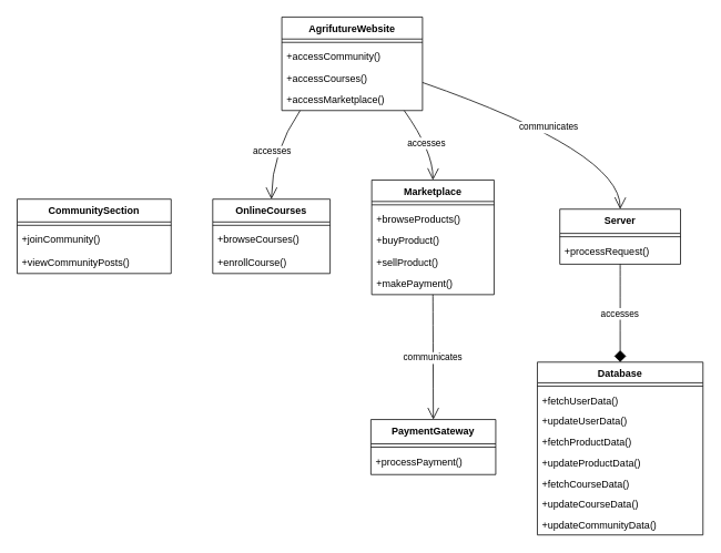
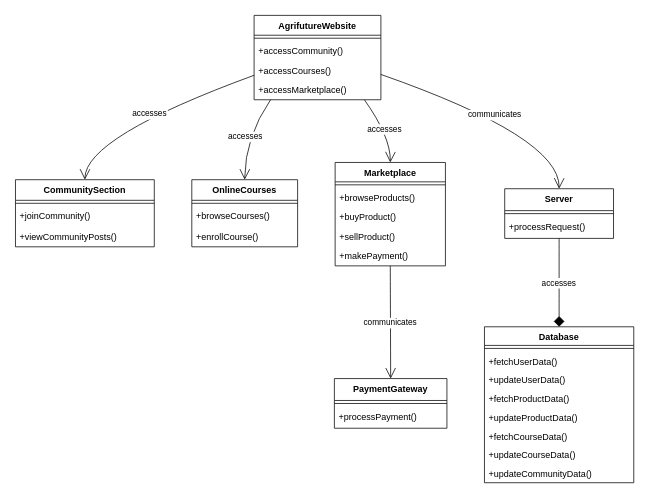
  <mxCell id="0" />
  <mxCell id="1" parent="0" />
  <mxCell id="2" value="AgrifutureWebsite" style="swimlane;fontStyle=1;align=center;verticalAlign=top;childLayout=stackLayout;horizontal=1;startSize=26.444;horizontalStack=0;resizeParent=1;resizeParentMax=0;resizeLast=0;collapsible=0;marginBottom=0;" vertex="1" parent="1"><mxGeometry x="338" y="20" width="169" height="112.444" as="geometry" /></mxCell>
  <mxCell id="3" style="line;strokeWidth=1;fillColor=none;align=left;verticalAlign=middle;spacingTop=-1;spacingLeft=3;spacingRight=3;rotatable=0;labelPosition=right;points=[];portConstraint=eastwest;strokeColor=inherit;" vertex="1" parent="2"><mxGeometry y="26.444" width="169" height="8" as="geometry" /></mxCell>
  <mxCell id="4" value="+accessCommunity()" style="text;strokeColor=none;fillColor=none;align=left;verticalAlign=top;spacingLeft=4;spacingRight=4;overflow=hidden;rotatable=0;points=[[0,0.5],[1,0.5]];portConstraint=eastwest;" vertex="1" parent="2"><mxGeometry y="34.444" width="169" height="26" as="geometry" /></mxCell>
  <mxCell id="5" value="+accessCourses()" style="text;strokeColor=none;fillColor=none;align=left;verticalAlign=top;spacingLeft=4;spacingRight=4;overflow=hidden;rotatable=0;points=[[0,0.5],[1,0.5]];portConstraint=eastwest;" vertex="1" parent="2"><mxGeometry y="60.444" width="169" height="26" as="geometry" /></mxCell>
  <mxCell id="6" value="+accessMarketplace()" style="text;strokeColor=none;fillColor=none;align=left;verticalAlign=top;spacingLeft=4;spacingRight=4;overflow=hidden;rotatable=0;points=[[0,0.5],[1,0.5]];portConstraint=eastwest;" vertex="1" parent="2"><mxGeometry y="86.444" width="169" height="26" as="geometry" /></mxCell>
  <mxCell id="7" value="CommunitySection" style="swimlane;fontStyle=1;align=center;verticalAlign=top;childLayout=stackLayout;horizontal=1;startSize=27.429;horizontalStack=0;resizeParent=1;resizeParentMax=0;resizeLast=0;collapsible=0;marginBottom=0;" vertex="1" parent="1"><mxGeometry x="20" y="239" width="185" height="89.429" as="geometry" /></mxCell>
  <mxCell id="8" style="line;strokeWidth=1;fillColor=none;align=left;verticalAlign=middle;spacingTop=-1;spacingLeft=3;spacingRight=3;rotatable=0;labelPosition=right;points=[];portConstraint=eastwest;strokeColor=inherit;" vertex="1" parent="7"><mxGeometry y="27.429" width="185" height="8" as="geometry" /></mxCell>
  <mxCell id="9" value="+joinCommunity()" style="text;strokeColor=none;fillColor=none;align=left;verticalAlign=top;spacingLeft=4;spacingRight=4;overflow=hidden;rotatable=0;points=[[0,0.5],[1,0.5]];portConstraint=eastwest;" vertex="1" parent="7"><mxGeometry y="35.429" width="185" height="27" as="geometry" /></mxCell>
  <mxCell id="10" value="+viewCommunityPosts()" style="text;strokeColor=none;fillColor=none;align=left;verticalAlign=top;spacingLeft=4;spacingRight=4;overflow=hidden;rotatable=0;points=[[0,0.5],[1,0.5]];portConstraint=eastwest;" vertex="1" parent="7"><mxGeometry y="62.429" width="185" height="27" as="geometry" /></mxCell>
  <mxCell id="11" value="OnlineCourses" style="swimlane;fontStyle=1;align=center;verticalAlign=top;childLayout=stackLayout;horizontal=1;startSize=27.429;horizontalStack=0;resizeParent=1;resizeParentMax=0;resizeLast=0;collapsible=0;marginBottom=0;" vertex="1" parent="1"><mxGeometry x="255" y="239" width="141" height="89.429" as="geometry" /></mxCell>
  <mxCell id="12" style="line;strokeWidth=1;fillColor=none;align=left;verticalAlign=middle;spacingTop=-1;spacingLeft=3;spacingRight=3;rotatable=0;labelPosition=right;points=[];portConstraint=eastwest;strokeColor=inherit;" vertex="1" parent="11"><mxGeometry y="27.429" width="141" height="8" as="geometry" /></mxCell>
  <mxCell id="13" value="+browseCourses()" style="text;strokeColor=none;fillColor=none;align=left;verticalAlign=top;spacingLeft=4;spacingRight=4;overflow=hidden;rotatable=0;points=[[0,0.5],[1,0.5]];portConstraint=eastwest;" vertex="1" parent="11"><mxGeometry y="35.429" width="141" height="27" as="geometry" /></mxCell>
  <mxCell id="14" value="+enrollCourse()" style="text;strokeColor=none;fillColor=none;align=left;verticalAlign=top;spacingLeft=4;spacingRight=4;overflow=hidden;rotatable=0;points=[[0,0.5],[1,0.5]];portConstraint=eastwest;" vertex="1" parent="11"><mxGeometry y="62.429" width="141" height="27" as="geometry" /></mxCell>
  <mxCell id="15" value="Marketplace" style="swimlane;fontStyle=1;align=center;verticalAlign=top;childLayout=stackLayout;horizontal=1;startSize=25.818;horizontalStack=0;resizeParent=1;resizeParentMax=0;resizeLast=0;collapsible=0;marginBottom=0;" vertex="1" parent="1"><mxGeometry x="446" y="216" width="147" height="137.818" as="geometry" /></mxCell>
  <mxCell id="16" style="line;strokeWidth=1;fillColor=none;align=left;verticalAlign=middle;spacingTop=-1;spacingLeft=3;spacingRight=3;rotatable=0;labelPosition=right;points=[];portConstraint=eastwest;strokeColor=inherit;" vertex="1" parent="15"><mxGeometry y="25.818" width="147" height="8" as="geometry" /></mxCell>
  <mxCell id="17" value="+browseProducts()" style="text;strokeColor=none;fillColor=none;align=left;verticalAlign=top;spacingLeft=4;spacingRight=4;overflow=hidden;rotatable=0;points=[[0,0.5],[1,0.5]];portConstraint=eastwest;" vertex="1" parent="15"><mxGeometry y="33.818" width="147" height="26" as="geometry" /></mxCell>
  <mxCell id="18" value="+buyProduct()" style="text;strokeColor=none;fillColor=none;align=left;verticalAlign=top;spacingLeft=4;spacingRight=4;overflow=hidden;rotatable=0;points=[[0,0.5],[1,0.5]];portConstraint=eastwest;" vertex="1" parent="15"><mxGeometry y="59.818" width="147" height="26" as="geometry" /></mxCell>
  <mxCell id="19" value="+sellProduct()" style="text;strokeColor=none;fillColor=none;align=left;verticalAlign=top;spacingLeft=4;spacingRight=4;overflow=hidden;rotatable=0;points=[[0,0.5],[1,0.5]];portConstraint=eastwest;" vertex="1" parent="15"><mxGeometry y="85.818" width="147" height="26" as="geometry" /></mxCell>
  <mxCell id="20" value="+makePayment()" style="text;strokeColor=none;fillColor=none;align=left;verticalAlign=top;spacingLeft=4;spacingRight=4;overflow=hidden;rotatable=0;points=[[0,0.5],[1,0.5]];portConstraint=eastwest;" vertex="1" parent="15"><mxGeometry y="111.818" width="147" height="26" as="geometry" /></mxCell>
  <mxCell id="21" value="Server" style="swimlane;fontStyle=1;align=center;verticalAlign=top;childLayout=stackLayout;horizontal=1;startSize=29.2;horizontalStack=0;resizeParent=1;resizeParentMax=0;resizeLast=0;collapsible=0;marginBottom=0;" vertex="1" parent="1"><mxGeometry x="672" y="251" width="145" height="66.2" as="geometry" /></mxCell>
  <mxCell id="22" style="line;strokeWidth=1;fillColor=none;align=left;verticalAlign=middle;spacingTop=-1;spacingLeft=3;spacingRight=3;rotatable=0;labelPosition=right;points=[];portConstraint=eastwest;strokeColor=inherit;" vertex="1" parent="21"><mxGeometry y="29.2" width="145" height="8" as="geometry" /></mxCell>
  <mxCell id="23" value="+processRequest()" style="text;strokeColor=none;fillColor=none;align=left;verticalAlign=top;spacingLeft=4;spacingRight=4;overflow=hidden;rotatable=0;points=[[0,0.5],[1,0.5]];portConstraint=eastwest;" vertex="1" parent="21"><mxGeometry y="37.2" width="145" height="29" as="geometry" /></mxCell>
  <mxCell id="24" value="Database" style="swimlane;fontStyle=1;align=center;verticalAlign=top;childLayout=stackLayout;horizontal=1;startSize=24.824;horizontalStack=0;resizeParent=1;resizeParentMax=0;resizeLast=0;collapsible=0;marginBottom=0;" vertex="1" parent="1"><mxGeometry x="645" y="435" width="199" height="207.824" as="geometry" /></mxCell>
  <mxCell id="25" style="line;strokeWidth=1;fillColor=none;align=left;verticalAlign=middle;spacingTop=-1;spacingLeft=3;spacingRight=3;rotatable=0;labelPosition=right;points=[];portConstraint=eastwest;strokeColor=inherit;" vertex="1" parent="24"><mxGeometry y="24.824" width="199" height="8" as="geometry" /></mxCell>
  <mxCell id="26" value="+fetchUserData()" style="text;strokeColor=none;fillColor=none;align=left;verticalAlign=top;spacingLeft=4;spacingRight=4;overflow=hidden;rotatable=0;points=[[0,0.5],[1,0.5]];portConstraint=eastwest;" vertex="1" parent="24"><mxGeometry y="32.824" width="199" height="25" as="geometry" /></mxCell>
  <mxCell id="27" value="+updateUserData()" style="text;strokeColor=none;fillColor=none;align=left;verticalAlign=top;spacingLeft=4;spacingRight=4;overflow=hidden;rotatable=0;points=[[0,0.5],[1,0.5]];portConstraint=eastwest;" vertex="1" parent="24"><mxGeometry y="57.824" width="199" height="25" as="geometry" /></mxCell>
  <mxCell id="28" value="+fetchProductData()" style="text;strokeColor=none;fillColor=none;align=left;verticalAlign=top;spacingLeft=4;spacingRight=4;overflow=hidden;rotatable=0;points=[[0,0.5],[1,0.5]];portConstraint=eastwest;" vertex="1" parent="24"><mxGeometry y="82.824" width="199" height="25" as="geometry" /></mxCell>
  <mxCell id="29" value="+updateProductData()" style="text;strokeColor=none;fillColor=none;align=left;verticalAlign=top;spacingLeft=4;spacingRight=4;overflow=hidden;rotatable=0;points=[[0,0.5],[1,0.5]];portConstraint=eastwest;" vertex="1" parent="24"><mxGeometry y="107.824" width="199" height="25" as="geometry" /></mxCell>
  <mxCell id="30" value="+fetchCourseData()" style="text;strokeColor=none;fillColor=none;align=left;verticalAlign=top;spacingLeft=4;spacingRight=4;overflow=hidden;rotatable=0;points=[[0,0.5],[1,0.5]];portConstraint=eastwest;" vertex="1" parent="24"><mxGeometry y="132.824" width="199" height="25" as="geometry" /></mxCell>
  <mxCell id="31" value="+updateCourseData()" style="text;strokeColor=none;fillColor=none;align=left;verticalAlign=top;spacingLeft=4;spacingRight=4;overflow=hidden;rotatable=0;points=[[0,0.5],[1,0.5]];portConstraint=eastwest;" vertex="1" parent="24"><mxGeometry y="157.824" width="199" height="25" as="geometry" /></mxCell>
  <mxCell id="32" value="+updateCommunityData()" style="text;strokeColor=none;fillColor=none;align=left;verticalAlign=top;spacingLeft=4;spacingRight=4;overflow=hidden;rotatable=0;points=[[0,0.5],[1,0.5]];portConstraint=eastwest;" vertex="1" parent="24"><mxGeometry y="182.824" width="199" height="25" as="geometry" /></mxCell>
  <mxCell id="33" value="PaymentGateway" style="swimlane;fontStyle=1;align=center;verticalAlign=top;childLayout=stackLayout;horizontal=1;startSize=29.2;horizontalStack=0;resizeParent=1;resizeParentMax=0;resizeLast=0;collapsible=0;marginBottom=0;" vertex="1" parent="1"><mxGeometry x="445" y="504" width="150" height="66.2" as="geometry" /></mxCell>
  <mxCell id="34" style="line;strokeWidth=1;fillColor=none;align=left;verticalAlign=middle;spacingTop=-1;spacingLeft=3;spacingRight=3;rotatable=0;labelPosition=right;points=[];portConstraint=eastwest;strokeColor=inherit;" vertex="1" parent="33"><mxGeometry y="29.2" width="150" height="8" as="geometry" /></mxCell>
  <mxCell id="35" value="+processPayment()" style="text;strokeColor=none;fillColor=none;align=left;verticalAlign=top;spacingLeft=4;spacingRight=4;overflow=hidden;rotatable=0;points=[[0,0.5],[1,0.5]];portConstraint=eastwest;" vertex="1" parent="33"><mxGeometry y="37.2" width="150" height="29" as="geometry" /></mxCell>
+ <mxCell id="36" value="accesses" style="curved=1;startArrow=none;endArrow=open;endSize=12;exitX=0;exitY=0.71;entryX=0.5;entryY=0;rounded=0;" edge="1" parent="1" source="2" target="7"><mxGeometry relative="1" as="geometry"><Array as="points"><mxPoint x="113" y="182" /></Array></mxGeometry></mxCell>
  <mxCell id="37" value="accesses" style="curved=1;startArrow=none;endArrow=open;endSize=12;exitX=0.13;exitY=1;entryX=0.5;entryY=0;rounded=0;" edge="1" parent="1" source="2" target="11"><mxGeometry relative="1" as="geometry"><Array as="points"><mxPoint x="326" y="182" /></Array></mxGeometry></mxCell>
  <mxCell id="38" value="accesses" style="curved=1;startArrow=none;endArrow=open;endSize=12;exitX=0.87;exitY=1;entryX=0.5;entryY=0;rounded=0;" edge="1" parent="1" source="2" target="15"><mxGeometry relative="1" as="geometry"><Array as="points"><mxPoint x="520" y="182" /></Array></mxGeometry></mxCell>
  <mxCell id="39" value="communicates" style="curved=1;startArrow=none;endArrow=open;endSize=12;exitX=1;exitY=0.7;entryX=0.5;entryY=-0.01;rounded=0;" edge="1" parent="1" source="2" target="21"><mxGeometry relative="1" as="geometry"><Array as="points"><mxPoint x="745" y="182" /></Array></mxGeometry></mxCell>
  <mxCell id="40" value="accesses" style="curved=1;startArrow=none;endArrow=diamond;endSize=12;exitX=0.5;exitY=0.99;entryX=0.5;entryY=0;rounded=0;" edge="1" parent="1" source="21" target="24"><mxGeometry relative="1" as="geometry"><Array as="points" /></mxGeometry></mxCell>
  <mxCell id="41" value="communicates" style="curved=1;startArrow=none;endArrow=open;endSize=12;exitX=0.5;exitY=1;entryX=0.5;entryY=0;rounded=0;" edge="1" parent="1" source="15" target="33"><mxGeometry relative="1" as="geometry"><Array as="points" /></mxGeometry></mxCell>
